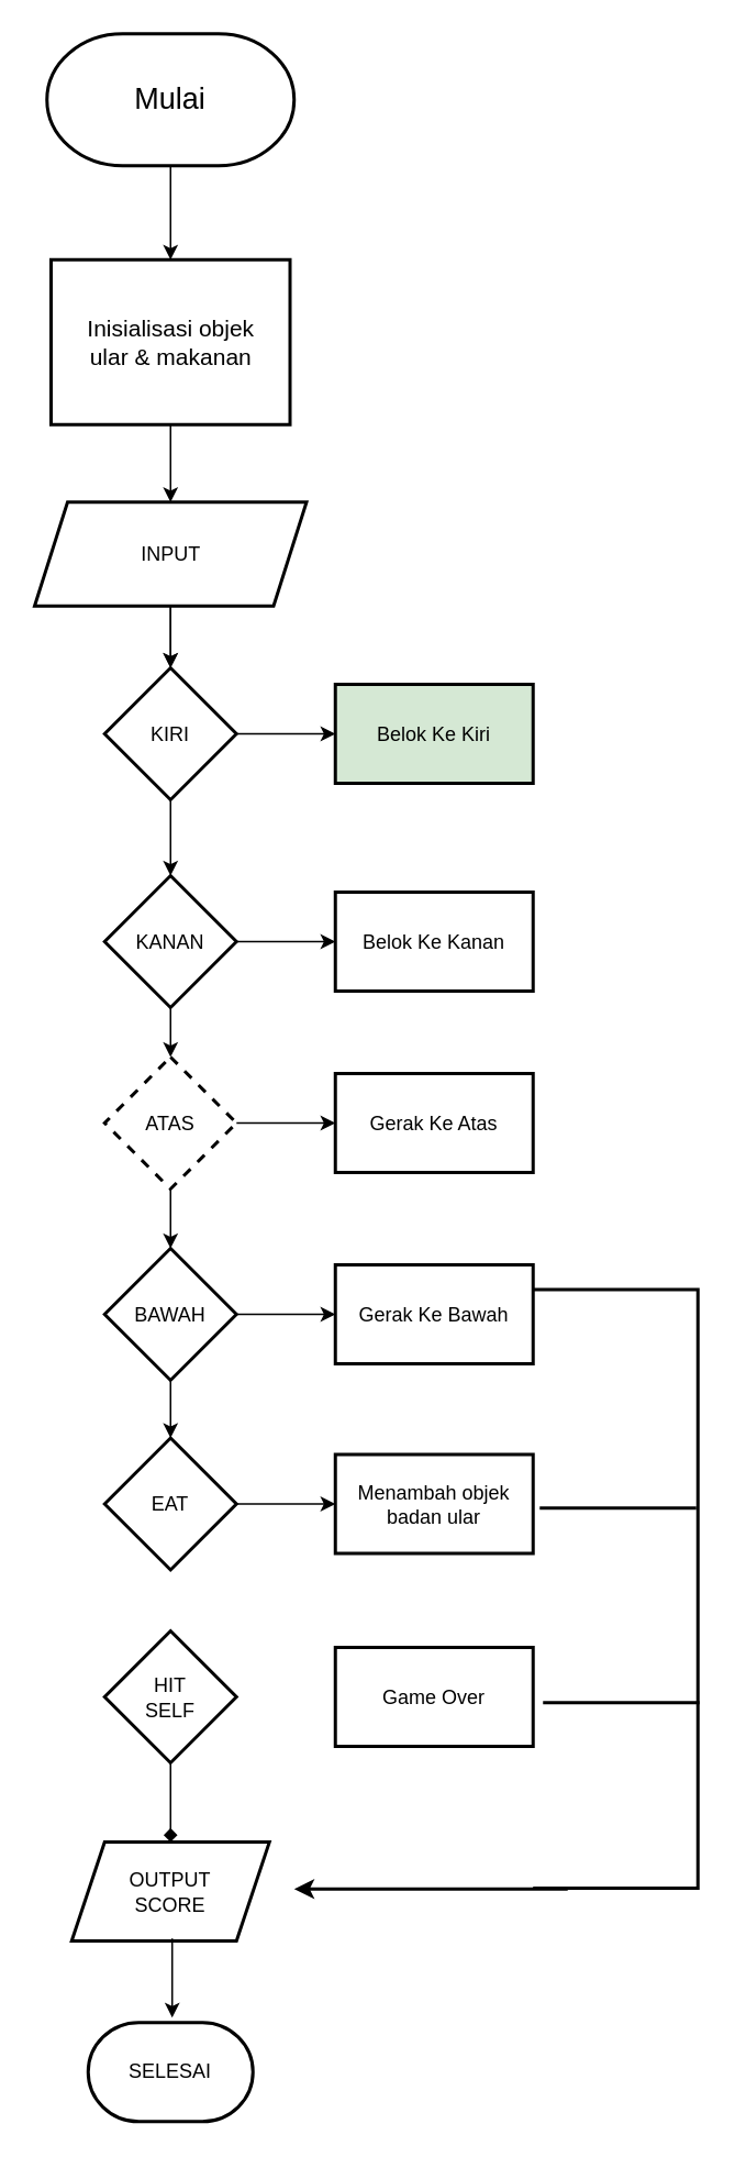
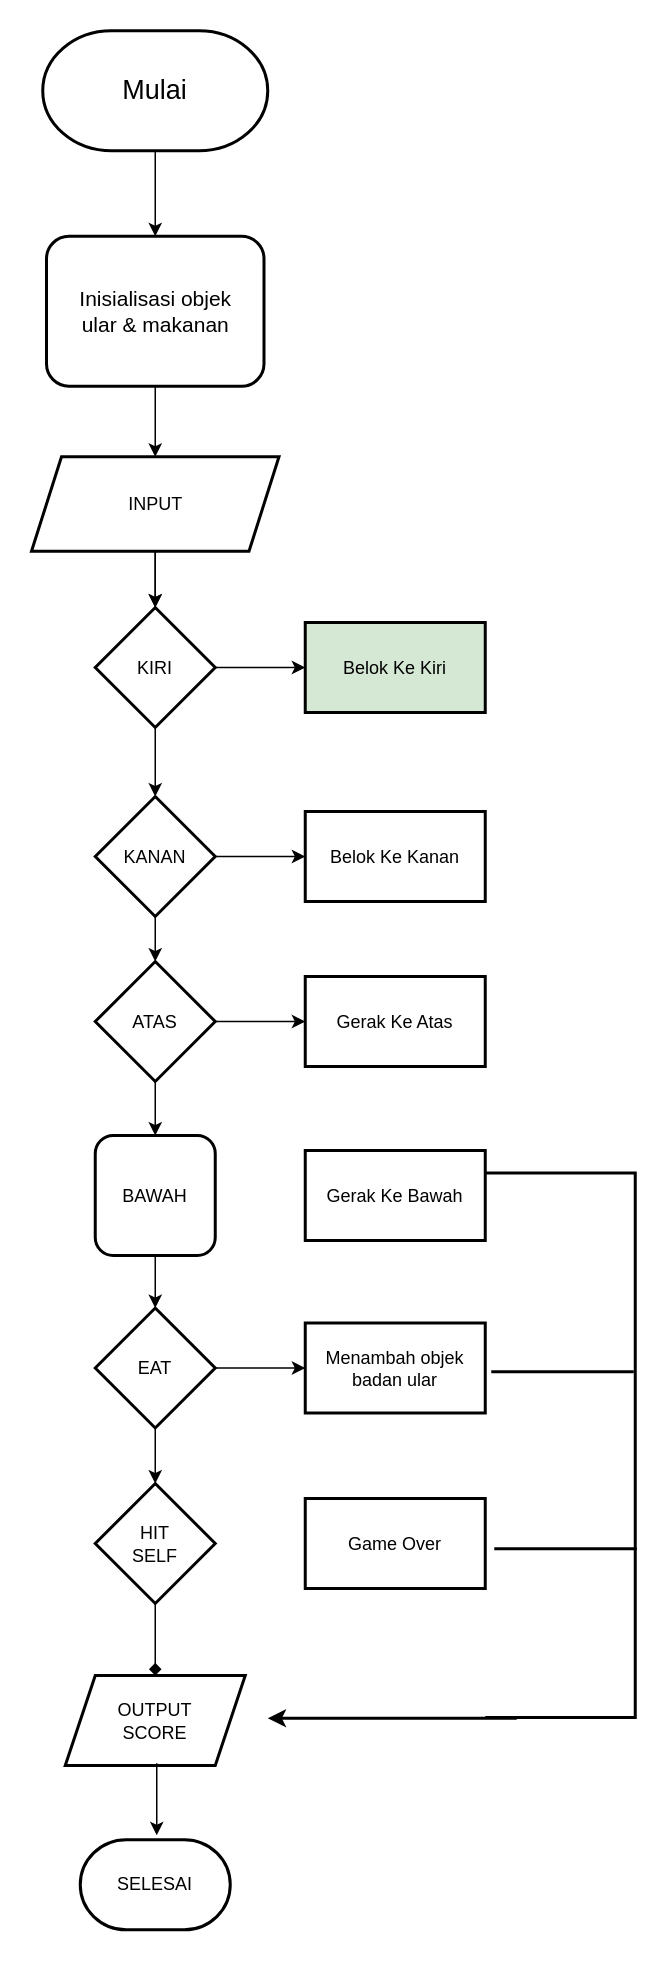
  <mxCell id="0" />
  <mxCell id="1" parent="0" />
  <mxCell id="2" value="" style="edgeStyle=orthogonalEdgeStyle;rounded=0;orthogonalLoop=1;jettySize=auto;html=1;" edge="1" parent="1" source="3" target="5"><mxGeometry relative="1" as="geometry" /></mxCell>
  <mxCell id="3" value="&lt;font style=&quot;font-size: 18px;&quot;&gt;Mulai&lt;/font&gt;" style="strokeWidth=2;html=1;shape=mxgraph.flowchart.terminator;whiteSpace=wrap;" vertex="1" parent="1"><mxGeometry x="28" y="20" width="150" height="80" as="geometry" /></mxCell>
  <mxCell id="4" value="" style="edgeStyle=orthogonalEdgeStyle;rounded=0;orthogonalLoop=1;jettySize=auto;html=1;" edge="1" parent="1" source="5" target="8"><mxGeometry relative="1" as="geometry" /></mxCell>
- <mxCell id="5" value="&lt;font style=&quot;font-size: 14px;&quot;&gt;Inisialisasi objek&lt;br&gt;ular &amp;amp; makanan&lt;/font&gt;" style="whiteSpace=wrap;html=1;strokeWidth=2;" vertex="1" parent="1"><mxGeometry x="30.5" y="157" width="145" height="100" as="geometry" /></mxCell>
+ <mxCell id="5" value="&lt;font style=&quot;font-size: 14px;&quot;&gt;Inisialisasi objek&lt;br&gt;ular &amp;amp; makanan&lt;/font&gt;" style="whiteSpace=wrap;html=1;strokeWidth=2;rounded=1;" vertex="1" parent="1"><mxGeometry x="30.5" y="157" width="145" height="100" as="geometry" /></mxCell>
  <mxCell id="6" value="" style="edgeStyle=orthogonalEdgeStyle;rounded=0;orthogonalLoop=1;jettySize=auto;html=1;" edge="1" parent="1" source="8" target="11"><mxGeometry relative="1" as="geometry" /></mxCell>
  <mxCell id="7" value="" style="edgeStyle=orthogonalEdgeStyle;rounded=0;orthogonalLoop=1;jettySize=auto;html=1;" edge="1" parent="1" source="8" target="11"><mxGeometry relative="1" as="geometry" /></mxCell>
  <mxCell id="8" value="INPUT" style="shape=parallelogram;perimeter=parallelogramPerimeter;whiteSpace=wrap;html=1;fixedSize=1;strokeWidth=2;" vertex="1" parent="1"><mxGeometry x="20.5" y="304" width="165" height="63" as="geometry" /></mxCell>
  <mxCell id="9" value="" style="edgeStyle=orthogonalEdgeStyle;rounded=0;orthogonalLoop=1;jettySize=auto;html=1;" edge="1" parent="1" source="11" target="12"><mxGeometry relative="1" as="geometry" /></mxCell>
  <mxCell id="10" value="" style="edgeStyle=orthogonalEdgeStyle;rounded=0;orthogonalLoop=1;jettySize=auto;html=1;" edge="1" parent="1" source="11" target="15"><mxGeometry relative="1" as="geometry" /></mxCell>
  <mxCell id="11" value="KIRI" style="rhombus;whiteSpace=wrap;html=1;strokeWidth=2;" vertex="1" parent="1"><mxGeometry x="63" y="404.5" width="80" height="80" as="geometry" /></mxCell>
  <mxCell id="12" value="Belok Ke Kiri" style="whiteSpace=wrap;html=1;strokeWidth=2;fillColor=#d5e8d4;" vertex="1" parent="1"><mxGeometry x="203" y="414.5" width="120" height="60" as="geometry" /></mxCell>
  <mxCell id="13" value="" style="edgeStyle=orthogonalEdgeStyle;rounded=0;orthogonalLoop=1;jettySize=auto;html=1;" edge="1" parent="1" source="15" target="16"><mxGeometry relative="1" as="geometry" /></mxCell>
  <mxCell id="14" value="" style="edgeStyle=orthogonalEdgeStyle;rounded=0;orthogonalLoop=1;jettySize=auto;html=1;" edge="1" parent="1" source="15" target="19"><mxGeometry relative="1" as="geometry" /></mxCell>
  <mxCell id="15" value="KANAN" style="rhombus;whiteSpace=wrap;html=1;strokeWidth=2;" vertex="1" parent="1"><mxGeometry x="63" y="530.5" width="80" height="80" as="geometry" /></mxCell>
  <mxCell id="16" value="Belok Ke Kanan" style="whiteSpace=wrap;html=1;strokeWidth=2;" vertex="1" parent="1"><mxGeometry x="203" y="540.5" width="120" height="60" as="geometry" /></mxCell>
  <mxCell id="17" value="" style="edgeStyle=orthogonalEdgeStyle;rounded=0;orthogonalLoop=1;jettySize=auto;html=1;" edge="1" parent="1" source="19" target="22"><mxGeometry relative="1" as="geometry" /></mxCell>
  <mxCell id="18" value="" style="edgeStyle=orthogonalEdgeStyle;rounded=0;orthogonalLoop=1;jettySize=auto;html=1;" edge="1" parent="1" source="19" target="23"><mxGeometry relative="1" as="geometry" /></mxCell>
- <mxCell id="19" value="ATAS" style="rhombus;whiteSpace=wrap;html=1;strokeWidth=2;dashed=1;" vertex="1" parent="1"><mxGeometry x="63" y="640.5" width="80" height="80" as="geometry" /></mxCell>
- <mxCell id="20" value="" style="edgeStyle=orthogonalEdgeStyle;rounded=0;orthogonalLoop=1;jettySize=auto;html=1;" edge="1" parent="1" source="22" target="24"><mxGeometry relative="1" as="geometry" /></mxCell>
+ <mxCell id="19" value="ATAS" style="rhombus;whiteSpace=wrap;html=1;strokeWidth=2;" vertex="1" parent="1"><mxGeometry x="63" y="640.5" width="80" height="80" as="geometry" /></mxCell>
  <mxCell id="21" value="" style="edgeStyle=orthogonalEdgeStyle;rounded=0;orthogonalLoop=1;jettySize=auto;html=1;" edge="1" parent="1" source="22" target="27"><mxGeometry relative="1" as="geometry" /></mxCell>
- <mxCell id="22" value="BAWAH" style="rhombus;whiteSpace=wrap;html=1;strokeWidth=2;" vertex="1" parent="1"><mxGeometry x="63" y="756.5" width="80" height="80" as="geometry" /></mxCell>
+ <mxCell id="22" value="BAWAH" style="whiteSpace=wrap;html=1;strokeWidth=2;rounded=1;" vertex="1" parent="1"><mxGeometry x="63" y="756.5" width="80" height="80" as="geometry" /></mxCell>
  <mxCell id="23" value="Gerak Ke Atas" style="whiteSpace=wrap;html=1;strokeWidth=2;" vertex="1" parent="1"><mxGeometry x="203" y="650.5" width="120" height="60" as="geometry" /></mxCell>
  <mxCell id="24" value="Gerak Ke Bawah" style="whiteSpace=wrap;html=1;strokeWidth=2;" vertex="1" parent="1"><mxGeometry x="203" y="766.5" width="120" height="60" as="geometry" /></mxCell>
  <mxCell id="25" value="" style="edgeStyle=orthogonalEdgeStyle;rounded=0;orthogonalLoop=1;jettySize=auto;html=1;" edge="1" parent="1" source="27" target="28"><mxGeometry relative="1" as="geometry" /></mxCell>
+ <mxCell id="26" value="" style="edgeStyle=orthogonalEdgeStyle;rounded=0;orthogonalLoop=1;jettySize=auto;html=1;" edge="1" parent="1" source="27" target="30"><mxGeometry relative="1" as="geometry" /></mxCell>
  <mxCell id="27" value="EAT" style="rhombus;whiteSpace=wrap;html=1;strokeWidth=2;" vertex="1" parent="1"><mxGeometry x="63" y="871.5" width="80" height="80" as="geometry" /></mxCell>
  <mxCell id="28" value="Menambah objek&lt;br&gt;badan ular" style="whiteSpace=wrap;html=1;strokeWidth=2;" vertex="1" parent="1"><mxGeometry x="203" y="881.5" width="120" height="60" as="geometry" /></mxCell>
  <mxCell id="29" value="" style="edgeStyle=orthogonalEdgeStyle;rounded=0;orthogonalLoop=1;jettySize=auto;html=1;endArrow=diamond;" edge="1" parent="1" source="30" target="36"><mxGeometry relative="1" as="geometry" /></mxCell>
  <mxCell id="30" value="HIT&lt;br&gt;SELF" style="rhombus;whiteSpace=wrap;html=1;strokeWidth=2;" vertex="1" parent="1"><mxGeometry x="63" y="988.5" width="80" height="80" as="geometry" /></mxCell>
  <mxCell id="31" value="Game Over" style="whiteSpace=wrap;html=1;strokeWidth=2;" vertex="1" parent="1"><mxGeometry x="203" y="998.5" width="120" height="60" as="geometry" /></mxCell>
  <mxCell id="32" value="" style="strokeWidth=2;html=1;shape=mxgraph.flowchart.annotation_1;align=left;pointerEvents=1;rotation=-180;" vertex="1" parent="1"><mxGeometry x="323" y="781.5" width="100" height="363" as="geometry" /></mxCell>
  <mxCell id="33" value="" style="endArrow=none;html=1;rounded=0;exitX=1;exitY=0.635;exitDx=0;exitDy=0;exitPerimeter=0;strokeWidth=2;" edge="1" parent="1"><mxGeometry width="50" height="50" relative="1" as="geometry"><mxPoint x="327" y="913.995" as="sourcePoint" /><mxPoint x="422" y="914" as="targetPoint" /></mxGeometry></mxCell>
  <mxCell id="34" value="" style="endArrow=none;html=1;rounded=0;exitX=1;exitY=0.635;exitDx=0;exitDy=0;exitPerimeter=0;strokeWidth=2;" edge="1" parent="1"><mxGeometry width="50" height="50" relative="1" as="geometry"><mxPoint x="329" y="1031.995" as="sourcePoint" /><mxPoint x="424" y="1032" as="targetPoint" /></mxGeometry></mxCell>
  <mxCell id="35" value="" style="endArrow=classic;html=1;rounded=0;exitX=0.79;exitY=-0.007;exitDx=0;exitDy=0;exitPerimeter=0;strokeWidth=2;" edge="1" parent="1"><mxGeometry width="50" height="50" relative="1" as="geometry"><mxPoint x="344" y="1145.041" as="sourcePoint" /><mxPoint x="178" y="1145" as="targetPoint" /></mxGeometry></mxCell>
  <mxCell id="36" value="OUTPUT&lt;br&gt;SCORE" style="shape=parallelogram;perimeter=parallelogramPerimeter;whiteSpace=wrap;html=1;fixedSize=1;strokeWidth=2;" vertex="1" parent="1"><mxGeometry x="43" y="1116.5" width="120" height="60" as="geometry" /></mxCell>
  <mxCell id="37" value="SELESAI" style="strokeWidth=2;html=1;shape=mxgraph.flowchart.terminator;whiteSpace=wrap;" vertex="1" parent="1"><mxGeometry x="53" y="1226" width="100" height="60" as="geometry" /></mxCell>
  <mxCell id="38" value="" style="edgeStyle=orthogonalEdgeStyle;rounded=0;orthogonalLoop=1;jettySize=auto;html=1;" edge="1" parent="1"><mxGeometry relative="1" as="geometry"><mxPoint x="104" y="1175" as="sourcePoint" /><mxPoint x="104" y="1223" as="targetPoint" /></mxGeometry></mxCell>
